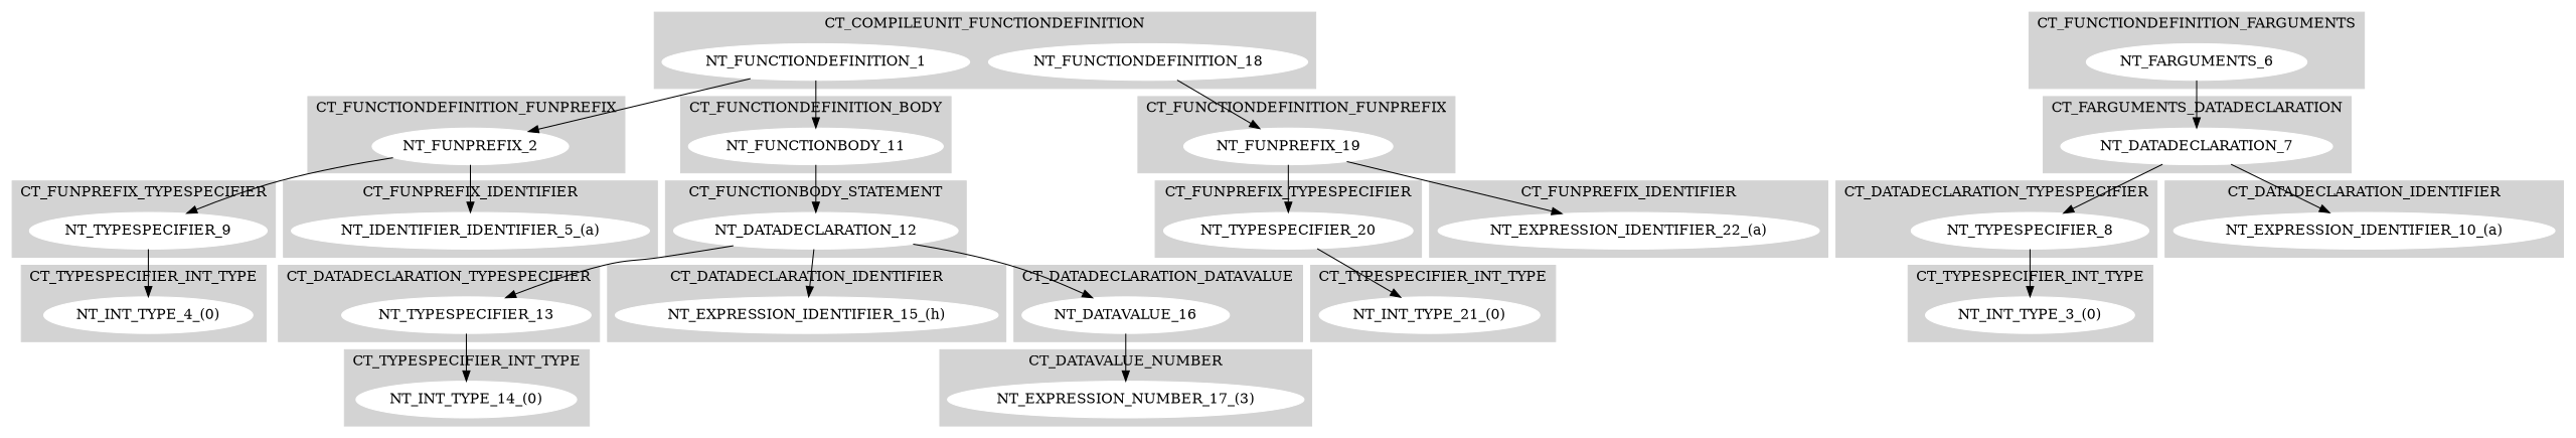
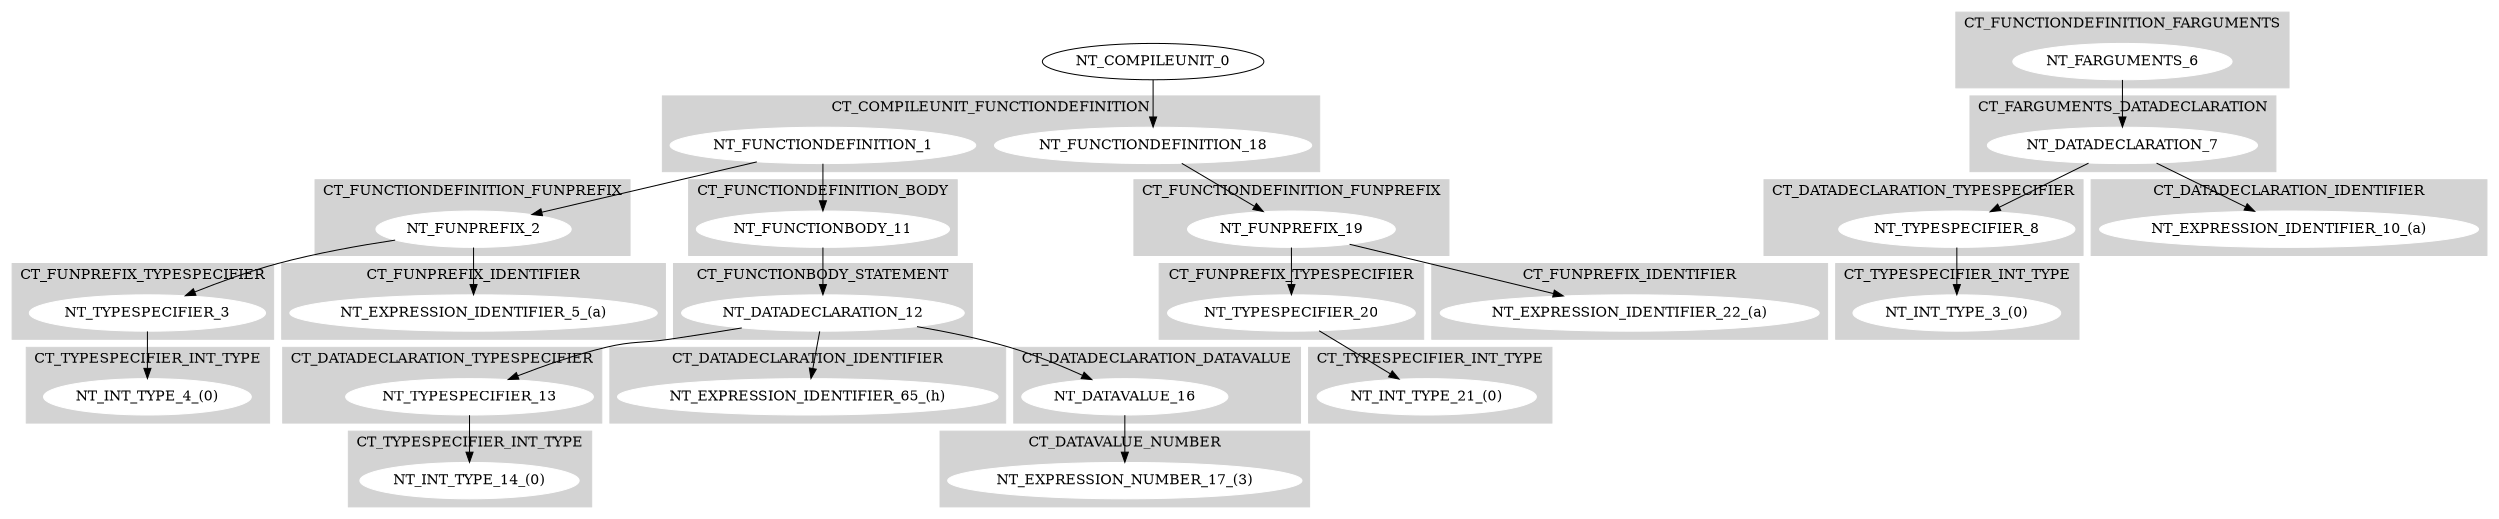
  digraph {
    fontname="DejaVu Serif"
    node [color=white fontname="DejaVu Serif" style=filled]
    edge [fontname="DejaVu Serif"]
    NT_FUNPREFIX_2
    "NT_FUNCTIOΝDEFINITION_1"
    "NT_FUNCTIOΝDEFINITION_18"
    NT_FARGUMENTS_6
    NT_FUNCTIONBODY_11
-   NT_TYPESPECIFIER_3 [label=NT_TYPESPECIFIER_9]
-   "NT_EXPRESSION_IDENTIFIER_5_(a)" [label="NT_IDENTIFIER_IDENTIFIER_5_(a)"]
+   NT_TYPESPECIFIER_3
+   "NT_EXPRESSION_IDENTIFIER_5_(a)"
    "NT_INT_TYPE_4_(0)"
    NT_DATADECLARATION_7
    NT_TYPESPECIFIER_8
    "NT_EXPRESSION_IDENTIFIER_10_(a)"
    n12 [label="NT_INT_TYPE_3_(0)"]
    NT_DATADECLARATION_12
    NT_TYPESPECIFIER_13
-   "NT_EXPRESSION_IDENTIFIER_15_(h)"
+   "NT_EXPRESSION_IDENTIFIER_15_(h)" [label="NT_EXPRESSION_IDENTIFIER_65_(h)"]
    NT_DATAVALUE_16
    "NT_INT_TYPE_14_(0)"
    "NT_EXPRESSION_NUMBER_17_(3)"
    NT_FUNPREFIX_19
    NT_TYPESPECIFIER_20
    "NT_EXPRESSION_IDENTIFIER_22_(a)"
    "NT_INT_TYPE_21_(0)"
+   NT_COMPILEUNIT_0 [color="" style=""]
    subgraph cluster_1 {
      color=lightgrey
      label=CT_FUNCTIONDEFINITION_FUNPREFIX
      style=filled
      NT_FUNPREFIX_2
    }
    subgraph cluster_2 {
      color=lightgrey
      label=CT_COMPILEUNIT_FUNCTIONDEFINITION
      style=filled
      "NT_FUNCTIOΝDEFINITION_1"
      "NT_FUNCTIOΝDEFINITION_18"
    }
    subgraph cluster_3 {
      color=lightgrey
      label=CT_FUNCTIONDEFINITION_FARGUMENTS
      style=filled
      NT_FARGUMENTS_6
    }
    subgraph cluster_4 {
      color=lightgrey
      label=CT_FUNCTIONDEFINITION_BODY
      style=filled
      NT_FUNCTIONBODY_11
    }
    subgraph cluster_5 {
      color=lightgrey
      label=CT_FUNPREFIX_TYPESPECIFIER
      style=filled
      NT_TYPESPECIFIER_3
    }
    subgraph cluster_6 {
      color=lightgrey
      label=CT_FUNPREFIX_IDENTIFIER
      style=filled
      "NT_EXPRESSION_IDENTIFIER_5_(a)"
    }
    subgraph cluster_7 {
      color=lightgrey
      label=CT_TYPESPECIFIER_INT_TYPE
      style=filled
      "NT_INT_TYPE_4_(0)"
    }
    subgraph cluster_8 {
      color=lightgrey
      label=CT_FARGUMENTS_DATADECLARATION
      style=filled
      NT_DATADECLARATION_7
    }
    subgraph cluster_9 {
      color=lightgrey
      label=CT_DATADECLARATION_TYPESPECIFIER
      style=filled
      NT_TYPESPECIFIER_8
    }
    subgraph cluster_10 {
      color=lightgrey
      label=CT_DATADECLARATION_IDENTIFIER
      style=filled
      "NT_EXPRESSION_IDENTIFIER_10_(a)"
    }
    subgraph cluster_11 {
      color=lightgrey
      label=CT_TYPESPECIFIER_INT_TYPE
      style=filled
      n12
    }
    subgraph cluster_12 {
      color=lightgrey
      label=CT_FUNCTIONBODY_STATEMENT
      style=filled
      NT_DATADECLARATION_12
    }
    subgraph cluster_13 {
      color=lightgrey
      label=CT_DATADECLARATION_TYPESPECIFIER
      style=filled
      NT_TYPESPECIFIER_13
    }
    subgraph cluster_14 {
      color=lightgrey
      label=CT_DATADECLARATION_IDENTIFIER
      style=filled
      "NT_EXPRESSION_IDENTIFIER_15_(h)"
    }
    subgraph cluster_15 {
      color=lightgrey
      label=CT_DATADECLARATION_DATAVALUE
      style=filled
      NT_DATAVALUE_16
    }
    subgraph cluster_16 {
      color=lightgrey
      label=CT_TYPESPECIFIER_INT_TYPE
      style=filled
      "NT_INT_TYPE_14_(0)"
    }
    subgraph cluster_17 {
      color=lightgrey
      label=CT_DATAVALUE_NUMBER
      style=filled
      "NT_EXPRESSION_NUMBER_17_(3)"
    }
    subgraph cluster_18 {
      color=lightgrey
      label=CT_FUNCTIONDEFINITION_FUNPREFIX
      style=filled
      NT_FUNPREFIX_19
    }
    subgraph cluster_19 {
      color=lightgrey
      label=CT_FUNPREFIX_TYPESPECIFIER
      style=filled
      NT_TYPESPECIFIER_20
    }
    subgraph cluster_20 {
      color=lightgrey
      label=CT_FUNPREFIX_IDENTIFIER
      style=filled
      "NT_EXPRESSION_IDENTIFIER_22_(a)"
    }
    subgraph cluster_21 {
      color=lightgrey
      label=CT_TYPESPECIFIER_INT_TYPE
      style=filled
      "NT_INT_TYPE_21_(0)"
    }
    NT_FUNPREFIX_2 -> NT_TYPESPECIFIER_3
    NT_FUNPREFIX_2 -> "NT_EXPRESSION_IDENTIFIER_5_(a)"
    "NT_FUNCTIOΝDEFINITION_1" -> NT_FUNPREFIX_2
    "NT_FUNCTIOΝDEFINITION_1" -> NT_FUNCTIONBODY_11
    "NT_FUNCTIOΝDEFINITION_18" -> NT_FUNPREFIX_19
    NT_FARGUMENTS_6 -> NT_DATADECLARATION_7
    NT_FUNCTIONBODY_11 -> NT_DATADECLARATION_12
    NT_TYPESPECIFIER_3 -> "NT_INT_TYPE_4_(0)"
    NT_DATADECLARATION_7 -> NT_TYPESPECIFIER_8
    NT_DATADECLARATION_7 -> "NT_EXPRESSION_IDENTIFIER_10_(a)"
    NT_TYPESPECIFIER_8 -> n12
    NT_DATADECLARATION_12 -> NT_TYPESPECIFIER_13
    NT_DATADECLARATION_12 -> "NT_EXPRESSION_IDENTIFIER_15_(h)"
    NT_DATADECLARATION_12 -> NT_DATAVALUE_16
    NT_TYPESPECIFIER_13 -> "NT_INT_TYPE_14_(0)"
    NT_DATAVALUE_16 -> "NT_EXPRESSION_NUMBER_17_(3)"
    NT_FUNPREFIX_19 -> NT_TYPESPECIFIER_20
    NT_FUNPREFIX_19 -> "NT_EXPRESSION_IDENTIFIER_22_(a)"
    NT_TYPESPECIFIER_20 -> "NT_INT_TYPE_21_(0)"
+   NT_COMPILEUNIT_0 -> "NT_FUNCTIOΝDEFINITION_18"
  }
